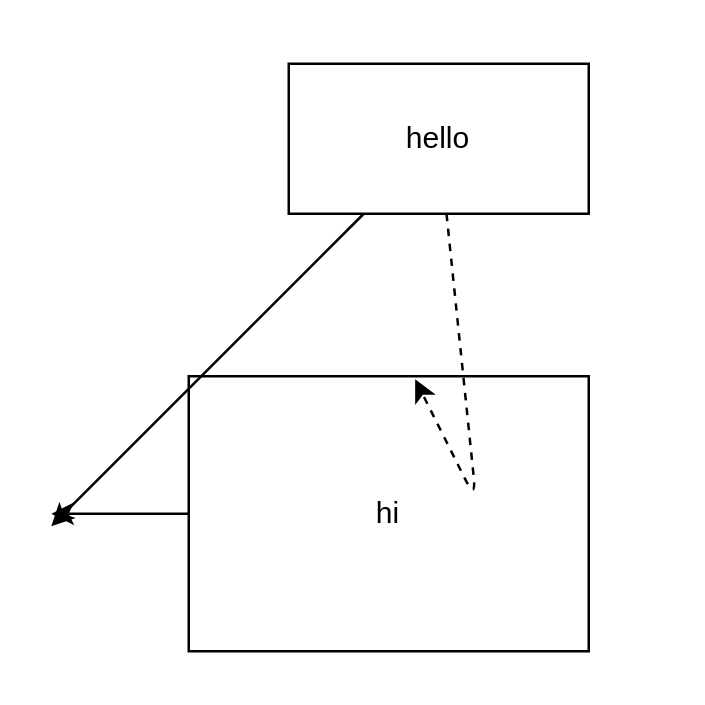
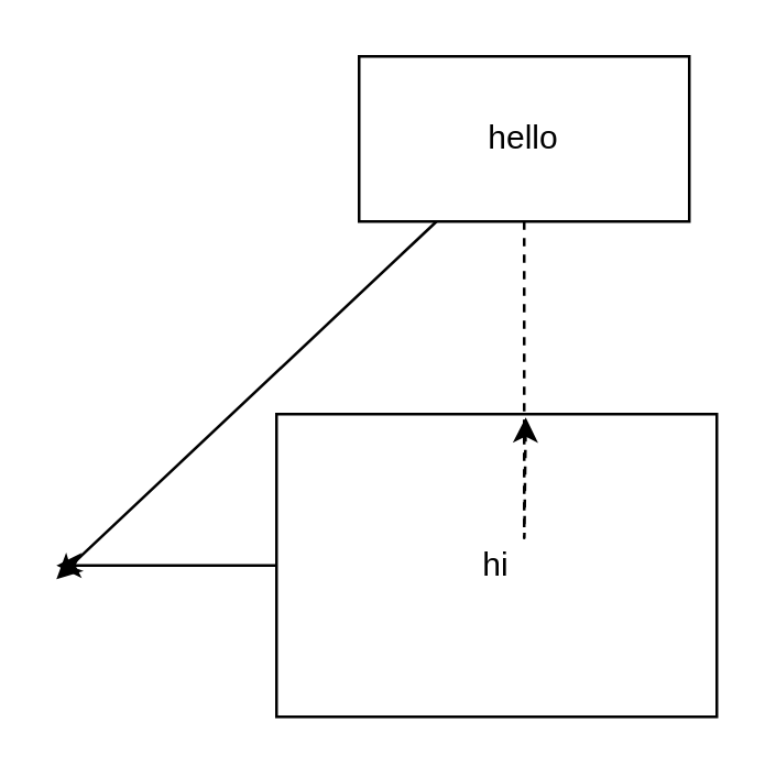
  <mxCell id="0" />
  <mxCell id="1" parent="0" />
  <mxCell id="2" style="edgeStyle=none;html=1;" edge="1" parent="1" source="3"><mxGeometry relative="1" as="geometry"><mxPoint x="20" y="205" as="targetPoint" /></mxGeometry></mxCell>
- <mxCell id="3" value="hi&lt;br&gt;" style="rounded=0;whiteSpace=wrap;html=1;" vertex="1" parent="1"><mxGeometry x="75" y="150" width="160" height="110" as="geometry" /></mxCell>
+ <mxCell id="3" value="hi&lt;br&gt;" style="rounded=0;whiteSpace=wrap;html=1;" vertex="1" parent="1"><mxGeometry x="100" y="150" width="160" height="110" as="geometry" /></mxCell>
  <mxCell id="4" style="edgeStyle=none;html=1;" edge="1" parent="1" source="6"><mxGeometry relative="1" as="geometry"><mxPoint x="20" y="210" as="targetPoint" /></mxGeometry></mxCell>
  <mxCell id="5" style="edgeStyle=none;html=1;entryX=0.566;entryY=0.011;entryDx=0;entryDy=0;entryPerimeter=0;dashed=1;" edge="1" parent="1" source="6" target="3"><mxGeometry relative="1" as="geometry"><Array as="points"><mxPoint x="190" y="200" /></Array></mxGeometry></mxCell>
- <mxCell id="6" value="hello&lt;br&gt;" style="rounded=0;whiteSpace=wrap;html=1;" vertex="1" parent="1"><mxGeometry x="115" y="25" width="120" height="60" as="geometry" /></mxCell>
+ <mxCell id="6" value="hello&lt;br&gt;" style="rounded=0;whiteSpace=wrap;html=1;" vertex="1" parent="1"><mxGeometry x="130" y="20" width="120" height="60" as="geometry" /></mxCell>
